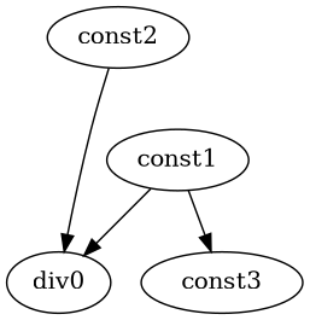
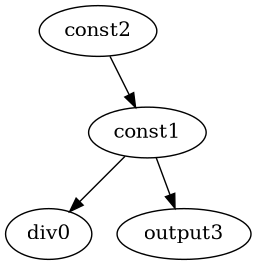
  digraph {
    node [opcode=const]
    edge [operand=0]
    div0 [opcode=div]
-   output3 [opcode=output label=const3]
+   output3 [opcode=output]
    const1
    const2
    const1 -> div0
    const1 -> output3
-   const2 -> div0 [operand=1]
+   const2 -> const1 [operand=1]
  }
